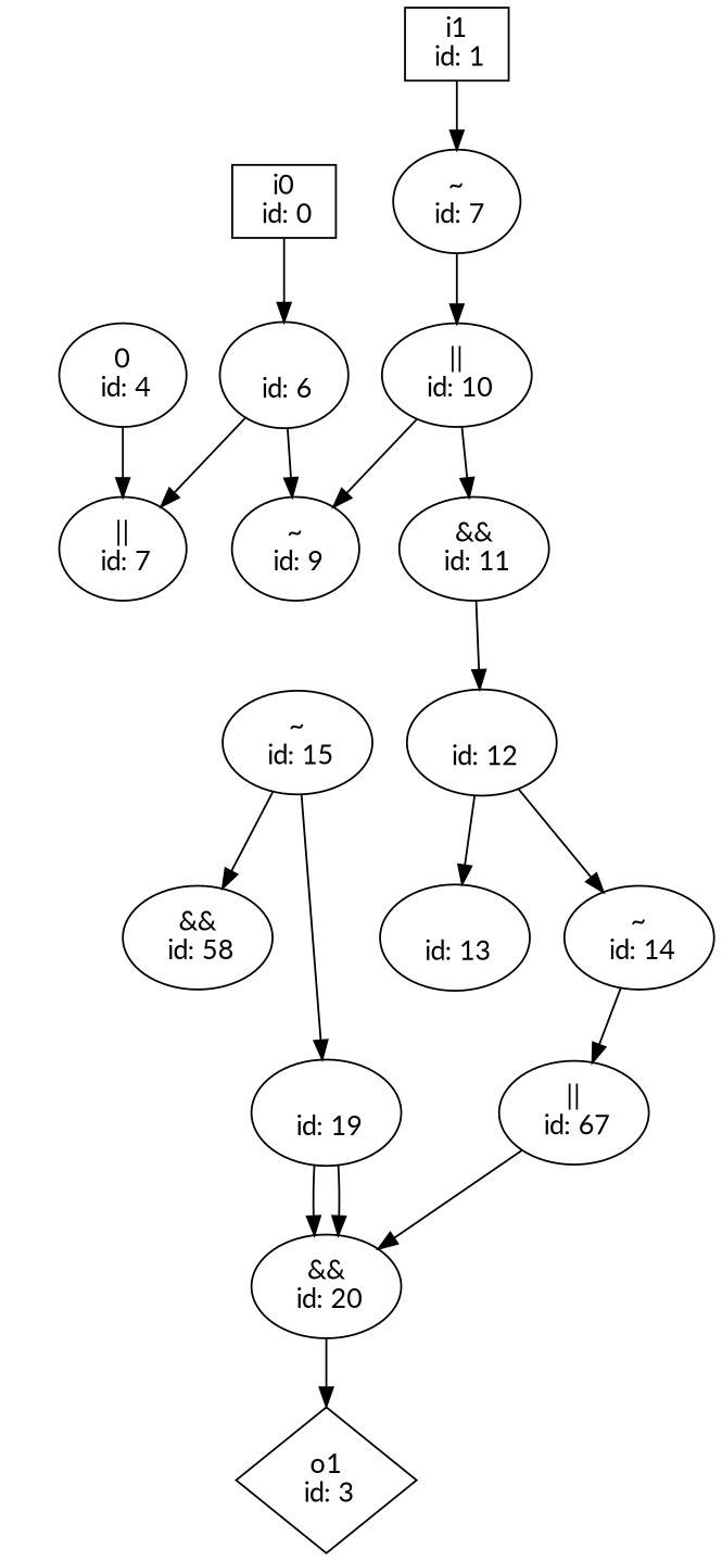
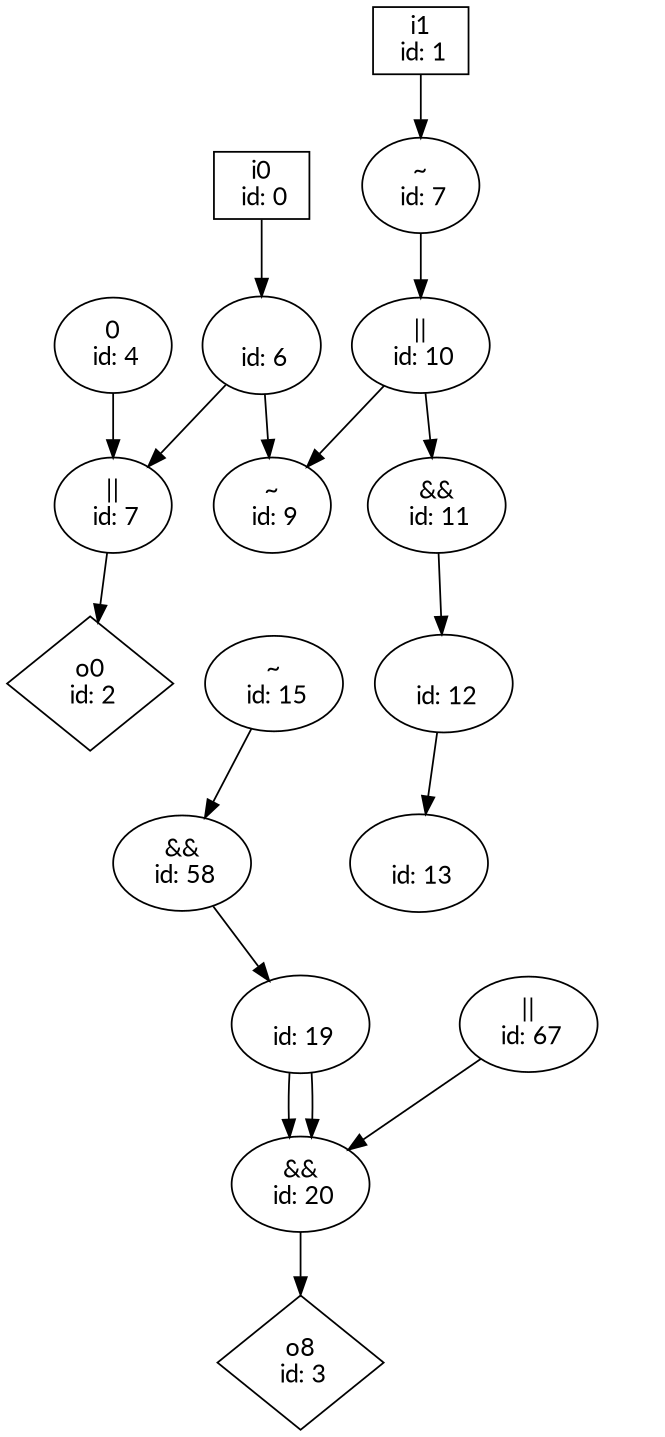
  digraph {
    fontname=Lato
    node [fontname=Lato]
    edge [fontname=Lato]
    n1 [label="i0\n id: 0" shape=box]
    n2 [label="\n id: 6"]
    n3 [label="||\n id: 7"]
    n4 [label="~\n id: 9"]
    n5 [label="i1\n id: 1" shape=box]
    n6 [label="~\n id: 7"]
    n7 [label="||\n id: 10"]
-   n9 [label="o1\n id: 3" shape=diamond]
+   n8 [label="o0\n id: 2" shape=diamond]
+   n9 [label="o8\n id: 3" shape=diamond]
    n10 [label="0\n id: 4"]
    n11 [label="&&\n id: 11"]
    n12 [label="\n id: 12"]
    n13 [label="\n id: 13"]
-   n14 [label="~\n id: 14"]
    n15 [label="||\n id: 67"]
    n16 [label="~\n id: 15"]
    n17 [label="&&\n id: 58"]
    n18 [label="&&\n id: 20"]
    n19 [label="\n id: 19"]
    n1 -> n2
    n2 -> n3
    n2 -> n4
+   n3 -> n8
    n5 -> n6
    n6 -> n7
    n7 -> n4
    n7 -> n11
    n10 -> n3
    n11 -> n12
    n12 -> n13
-   n12 -> n14
-   n14 -> n15
    n15 -> n18
    n16 -> n17
-   n16 -> n19
+   n17 -> n19
    n18 -> n9
    n19 -> n18
    n19 -> n18
  }
